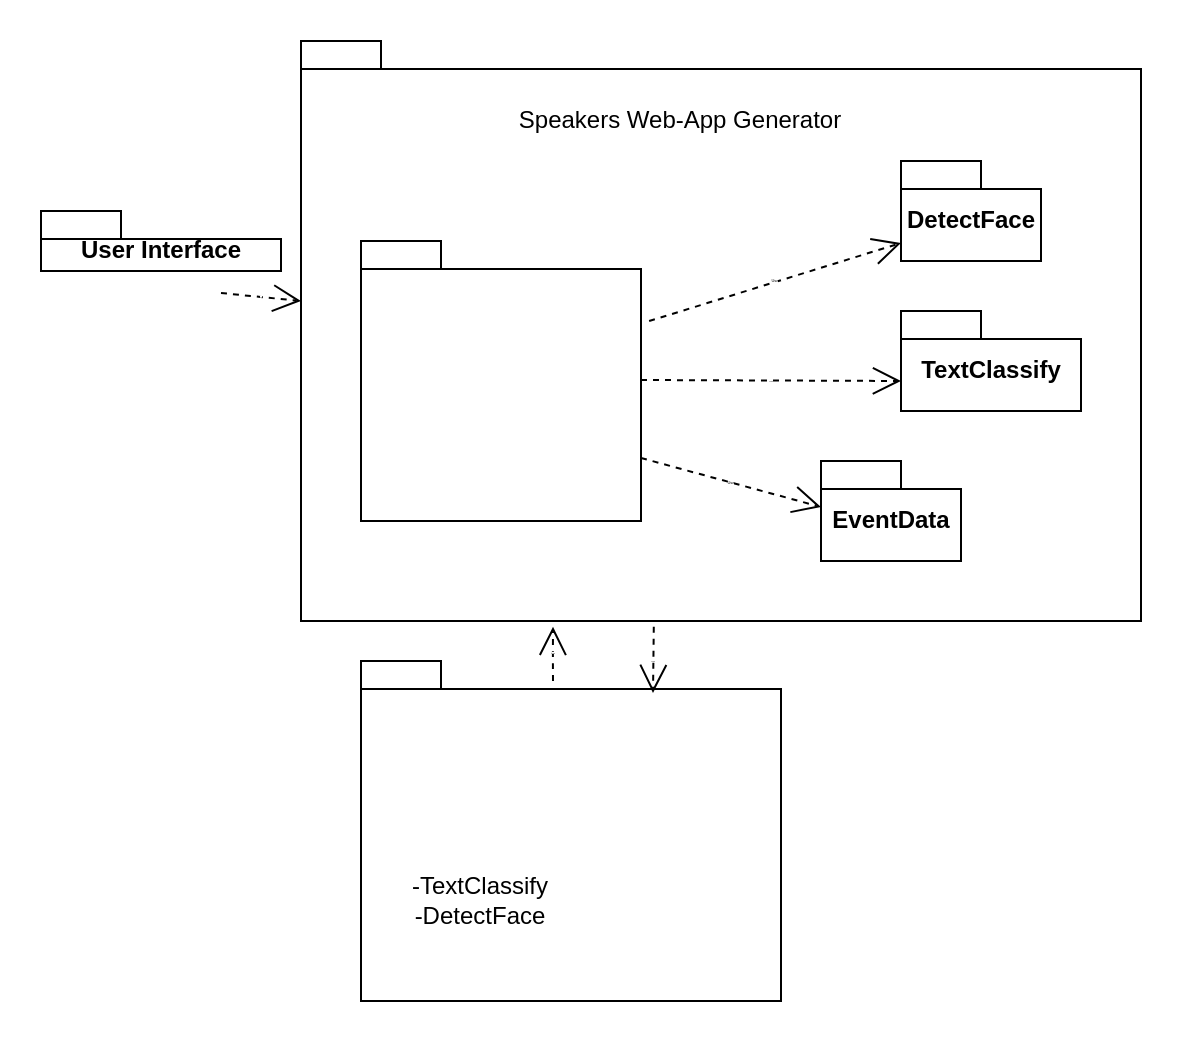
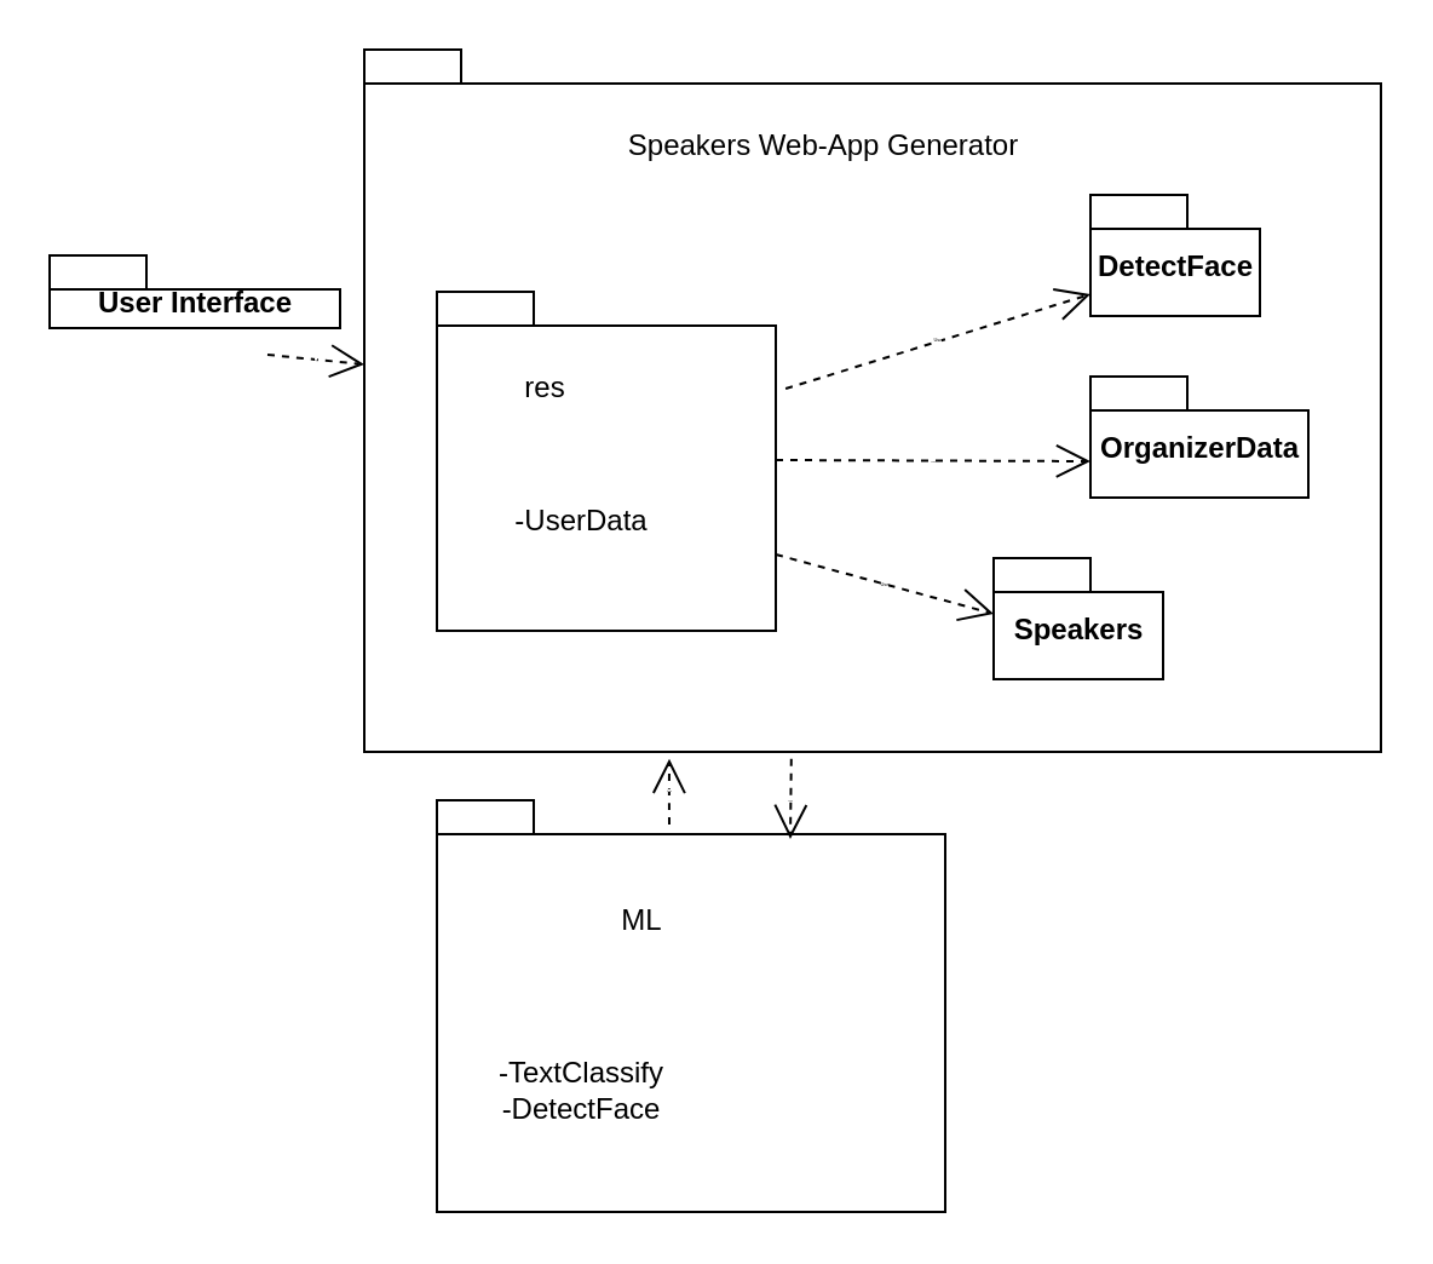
  <mxCell id="0" />
  <mxCell id="1" parent="0" />
  <mxCell id="2" value="" style="shape=folder;fontStyle=1;spacingTop=10;tabWidth=40;tabHeight=14;tabPosition=left;html=1;" vertex="1" parent="1"><mxGeometry x="150" y="20" width="420" height="290" as="geometry" /></mxCell>
  <mxCell id="3" value="" style="shape=folder;fontStyle=1;spacingTop=10;tabWidth=40;tabHeight=14;tabPosition=left;html=1;" vertex="1" parent="1"><mxGeometry x="180" y="120" width="140" height="140" as="geometry" /></mxCell>
  <mxCell id="4" value="" style="shape=folder;fontStyle=1;spacingTop=10;tabWidth=40;tabHeight=14;tabPosition=left;html=1;" vertex="1" parent="1"><mxGeometry x="180" y="330" width="210" height="170" as="geometry" /></mxCell>
  <mxCell id="5" value="Speakers Web-App Generator" style="text;html=1;strokeColor=none;fillColor=none;align=center;verticalAlign=middle;whiteSpace=wrap;rounded=0;" vertex="1" parent="1"><mxGeometry x="240" y="50" width="200" height="20" as="geometry" /></mxCell>
+ <mxCell id="6" value="res" style="text;html=1;strokeColor=none;fillColor=none;align=center;verticalAlign=middle;whiteSpace=wrap;rounded=0;" vertex="1" parent="1"><mxGeometry x="205" y="150" width="40" height="20" as="geometry" /></mxCell>
+ <mxCell id="7" value="ML" style="text;html=1;strokeColor=none;fillColor=none;align=center;verticalAlign=middle;whiteSpace=wrap;rounded=0;" vertex="1" parent="1"><mxGeometry x="245" y="370" width="40" height="20" as="geometry" /></mxCell>
+ <mxCell id="8" value="-UserData&lt;br&gt;" style="text;html=1;strokeColor=none;fillColor=none;align=center;verticalAlign=middle;whiteSpace=wrap;rounded=0;" vertex="1" parent="1"><mxGeometry x="195" y="170" width="90" height="90" as="geometry" /></mxCell>
  <mxCell id="9" value="-TextClassify&lt;br&gt;-DetectFace" style="text;html=1;strokeColor=none;fillColor=none;align=center;verticalAlign=middle;whiteSpace=wrap;rounded=0;" vertex="1" parent="1"><mxGeometry x="195" y="415" width="90" height="70" as="geometry" /></mxCell>
- <mxCell id="10" value="TextClassify" style="shape=folder;fontStyle=1;spacingTop=10;tabWidth=40;tabHeight=14;tabPosition=left;html=1;" vertex="1" parent="1"><mxGeometry x="450" y="155" width="90" height="50" as="geometry" /></mxCell>
+ <mxCell id="10" value="OrganizerData" style="shape=folder;fontStyle=1;spacingTop=10;tabWidth=40;tabHeight=14;tabPosition=left;html=1;" vertex="1" parent="1"><mxGeometry x="450" y="155" width="90" height="50" as="geometry" /></mxCell>
  <mxCell id="11" value="DetectFace" style="shape=folder;fontStyle=1;spacingTop=10;tabWidth=40;tabHeight=14;tabPosition=left;html=1;" vertex="1" parent="1"><mxGeometry x="450" y="80" width="70" height="50" as="geometry" /></mxCell>
- <mxCell id="12" value="EventData" style="shape=folder;fontStyle=1;spacingTop=10;tabWidth=40;tabHeight=14;tabPosition=left;html=1;" vertex="1" parent="1"><mxGeometry x="410" y="230" width="70" height="50" as="geometry" /></mxCell>
+ <mxCell id="12" value="Speakers" style="shape=folder;fontStyle=1;spacingTop=10;tabWidth=40;tabHeight=14;tabPosition=left;html=1;" vertex="1" parent="1"><mxGeometry x="410" y="230" width="70" height="50" as="geometry" /></mxCell>
  <mxCell id="13" value="Use" style="endArrow=open;endSize=12;dashed=1;html=1;fontSize=1;" edge="1" parent="1"><mxGeometry width="160" relative="1" as="geometry"><mxPoint x="320" y="189.5" as="sourcePoint" /><mxPoint x="450" y="190" as="targetPoint" /></mxGeometry></mxCell>
  <mxCell id="14" value="Use" style="endArrow=open;endSize=12;dashed=1;html=1;entryX=0;entryY=0;entryDx=0;entryDy=41;entryPerimeter=0;exitX=1.029;exitY=0.286;exitDx=0;exitDy=0;exitPerimeter=0;fontSize=2;" edge="1" parent="1" source="3" target="11"><mxGeometry width="160" relative="1" as="geometry"><mxPoint x="330" y="199.5" as="sourcePoint" /><mxPoint x="460" y="200" as="targetPoint" /><Array as="points" /></mxGeometry></mxCell>
  <mxCell id="15" value="Use" style="endArrow=open;endSize=12;dashed=1;html=1;exitX=0;exitY=0;exitDx=140;exitDy=108.5;exitPerimeter=0;entryX=0;entryY=0;entryDx=0;entryDy=23;entryPerimeter=0;fontSize=2;" edge="1" parent="1" source="3" target="12"><mxGeometry width="160" relative="1" as="geometry"><mxPoint x="340" y="209.5" as="sourcePoint" /><mxPoint x="470" y="210" as="targetPoint" /></mxGeometry></mxCell>
  <mxCell id="16" value="User Interface" style="shape=folder;fontStyle=1;spacingTop=10;tabWidth=40;tabHeight=14;tabPosition=left;html=1;" vertex="1" parent="1"><mxGeometry x="20" y="105" width="120" height="30" as="geometry" /></mxCell>
  <mxCell id="17" value="Use" style="endArrow=open;endSize=12;dashed=1;html=1;exitX=0;exitY=0;exitDx=90;exitDy=41;exitPerimeter=0;fontSize=1;" edge="1" parent="1" source="16"><mxGeometry width="160" relative="1" as="geometry"><mxPoint x="20" y="189.04" as="sourcePoint" /><mxPoint x="150" y="150" as="targetPoint" /><Array as="points" /></mxGeometry></mxCell>
  <mxCell id="18" value="Use" style="endArrow=open;endSize=12;dashed=1;html=1;entryX=0.3;entryY=1.01;entryDx=0;entryDy=0;entryPerimeter=0;fontSize=1;" edge="1" parent="1" target="2"><mxGeometry width="160" relative="1" as="geometry"><mxPoint x="276" y="340" as="sourcePoint" /><mxPoint x="335.94" y="310" as="targetPoint" /><Array as="points"><mxPoint x="275.94" y="329" /></Array></mxGeometry></mxCell>
  <mxCell id="19" value="Use" style="endArrow=open;endSize=12;dashed=1;html=1;exitX=0.42;exitY=1.01;exitDx=0;exitDy=0;exitPerimeter=0;fontSize=1;" edge="1" parent="1" source="2"><mxGeometry width="160" relative="1" as="geometry"><mxPoint x="300" y="330" as="sourcePoint" /><mxPoint x="326" y="346" as="targetPoint" /><Array as="points" /></mxGeometry></mxCell>
